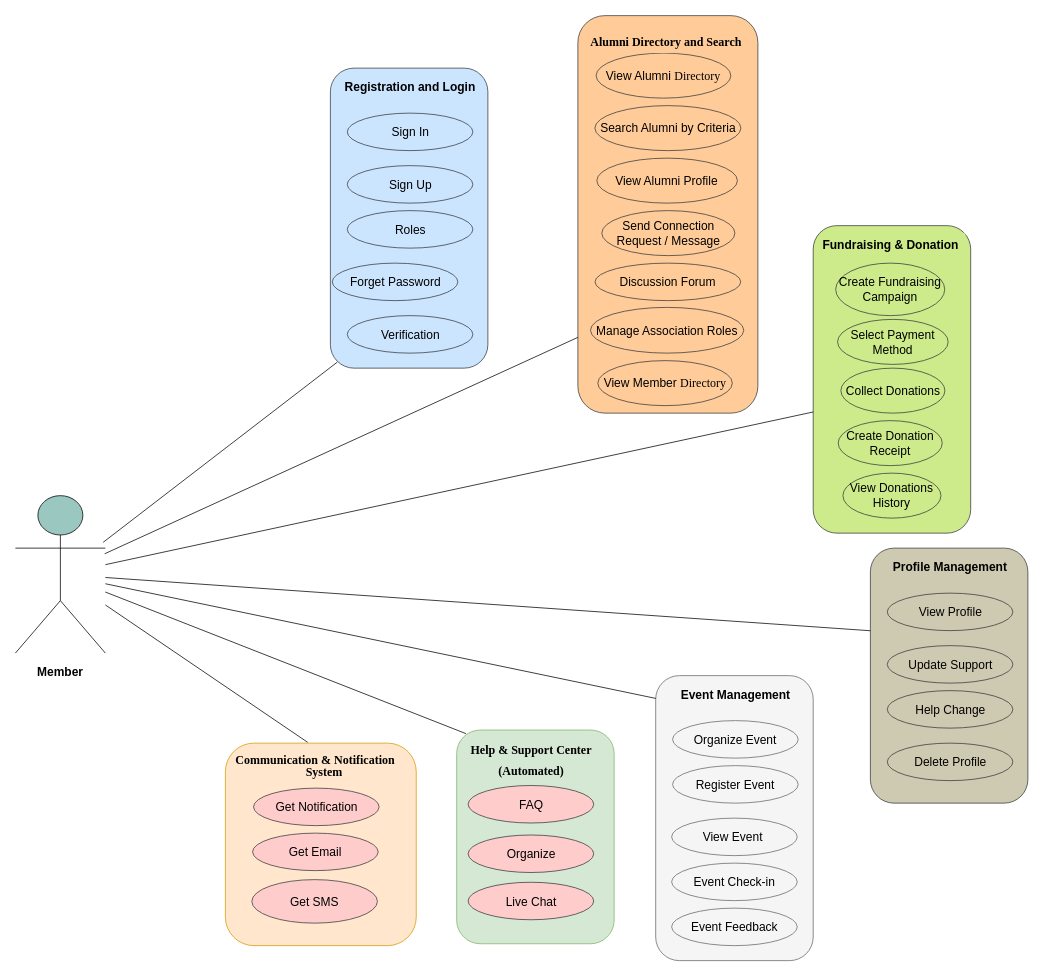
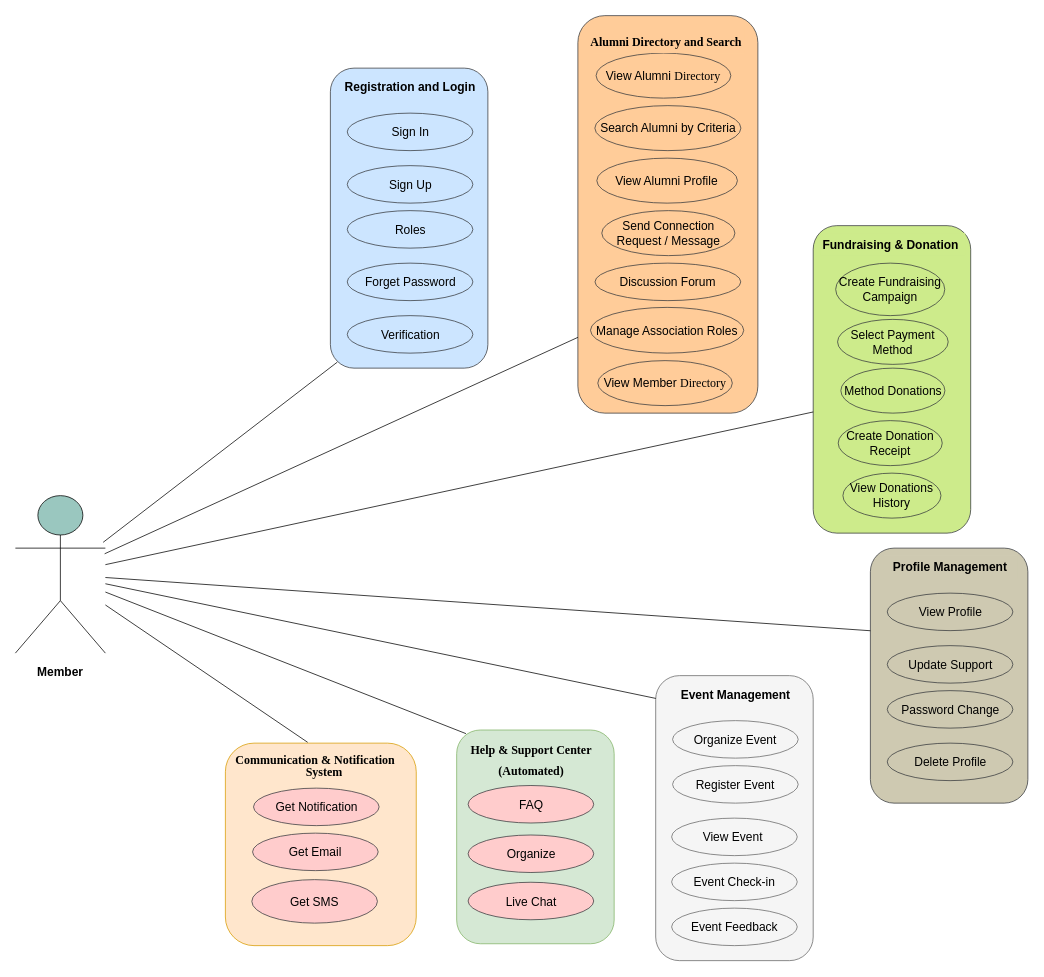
  <mxCell id="0" />
  <mxCell id="1" parent="0" />
  <mxCell id="2" value="" style="rounded=1;whiteSpace=wrap;html=1;labelBackgroundColor=none;fillColor=#cce5ff;strokeColor=#36393d;" vertex="1" parent="1"><mxGeometry x="440" y="90" width="210" height="400" as="geometry" /></mxCell>
  <mxCell id="3" value="&lt;font style=&quot;font-size: 16px;&quot;&gt;Sign In&lt;/font&gt;" style="ellipse;whiteSpace=wrap;html=1;labelBackgroundColor=none;rounded=1;fillColor=#cce5ff;strokeColor=#36393d;" vertex="1" parent="1"><mxGeometry x="462.5" y="150" width="167.5" height="50" as="geometry" /></mxCell>
  <mxCell id="4" value="&lt;font style=&quot;font-size: 16px;&quot;&gt;Sign Up&lt;/font&gt;" style="ellipse;whiteSpace=wrap;html=1;labelBackgroundColor=none;rounded=1;fillColor=#cce5ff;strokeColor=#36393d;" vertex="1" parent="1"><mxGeometry x="462.5" y="220" width="167.5" height="50" as="geometry" /></mxCell>
  <mxCell id="5" value="&lt;font style=&quot;font-size: 16px;&quot;&gt;Roles&lt;/font&gt;" style="ellipse;whiteSpace=wrap;html=1;labelBackgroundColor=none;rounded=1;fillColor=#cce5ff;strokeColor=#36393d;" vertex="1" parent="1"><mxGeometry x="462.5" y="280" width="167.5" height="50" as="geometry" /></mxCell>
- <mxCell id="6" value="&lt;font style=&quot;font-size: 16px;&quot;&gt;Forget Password&lt;/font&gt;" style="ellipse;whiteSpace=wrap;html=1;labelBackgroundColor=none;rounded=1;fillColor=#cce5ff;strokeColor=#36393d;" vertex="1" parent="1"><mxGeometry x="442.5" y="350" width="167.5" height="50" as="geometry" /></mxCell>
+ <mxCell id="6" value="&lt;font style=&quot;font-size: 16px;&quot;&gt;Forget Password&lt;/font&gt;" style="ellipse;whiteSpace=wrap;html=1;labelBackgroundColor=none;rounded=1;fillColor=#cce5ff;strokeColor=#36393d;" vertex="1" parent="1"><mxGeometry x="462.5" y="350" width="167.5" height="50" as="geometry" /></mxCell>
  <mxCell id="7" value="&lt;font style=&quot;font-size: 16px;&quot;&gt;Verification&lt;/font&gt;" style="ellipse;whiteSpace=wrap;html=1;labelBackgroundColor=none;rounded=1;fillColor=#cce5ff;strokeColor=#36393d;" vertex="1" parent="1"><mxGeometry x="462.5" y="420" width="167.5" height="50" as="geometry" /></mxCell>
  <mxCell id="8" value="&lt;b&gt;&lt;span style=&quot;font-size:12.0pt;line-height:107%;&lt;br/&gt;font-family:&amp;quot;Times New Roman&amp;quot;,serif;mso-fareast-font-family:&amp;quot;Times New Roman&amp;quot;;&lt;br/&gt;color:#262626;mso-ansi-language:EN-US;mso-fareast-language:EN-US;mso-bidi-language:&lt;br/&gt;AR-SA&quot;&gt;Registration and Login&lt;/span&gt;&lt;/b&gt;" style="text;html=1;align=center;verticalAlign=middle;whiteSpace=wrap;rounded=0;" vertex="1" parent="1"><mxGeometry x="456.88" y="100" width="178.75" height="30" as="geometry" /></mxCell>
  <mxCell id="9" value="" style="rounded=1;whiteSpace=wrap;html=1;labelBackgroundColor=none;fillColor=light-dark(#cec9b1, #1b1911);strokeColor=#36393d;" vertex="1" parent="1"><mxGeometry x="1160" y="730" width="210" height="340" as="geometry" /></mxCell>
  <mxCell id="10" value="&lt;font style=&quot;font-size: 16px;&quot;&gt;View Profile&lt;/font&gt;" style="ellipse;whiteSpace=wrap;html=1;labelBackgroundColor=none;rounded=1;fillColor=light-dark(#cec9b1, #1b1911);strokeColor=#36393d;" vertex="1" parent="1"><mxGeometry x="1182.5" y="790" width="167.5" height="50" as="geometry" /></mxCell>
  <mxCell id="11" value="&lt;font style=&quot;font-size: 16px;&quot;&gt;Update Support&lt;/font&gt;" style="ellipse;whiteSpace=wrap;html=1;labelBackgroundColor=none;rounded=1;fillColor=light-dark(#cec9b1, #1b1911);strokeColor=#36393d;" vertex="1" parent="1"><mxGeometry x="1182.5" y="860" width="167.5" height="50" as="geometry" /></mxCell>
- <mxCell id="12" value="&lt;span style=&quot;font-size: 16px;&quot;&gt;Help Change&lt;/span&gt;" style="ellipse;whiteSpace=wrap;html=1;labelBackgroundColor=none;rounded=1;fillColor=light-dark(#cec9b1, #1b1911);strokeColor=#36393d;" vertex="1" parent="1"><mxGeometry x="1182.5" y="920" width="167.5" height="50" as="geometry" /></mxCell>
+ <mxCell id="12" value="&lt;span style=&quot;font-size: 16px;&quot;&gt;Password Change&lt;/span&gt;" style="ellipse;whiteSpace=wrap;html=1;labelBackgroundColor=none;rounded=1;fillColor=light-dark(#cec9b1, #1b1911);strokeColor=#36393d;" vertex="1" parent="1"><mxGeometry x="1182.5" y="920" width="167.5" height="50" as="geometry" /></mxCell>
  <mxCell id="13" value="&lt;font style=&quot;font-size: 16px;&quot;&gt;Delete Profile&lt;/font&gt;" style="ellipse;whiteSpace=wrap;html=1;labelBackgroundColor=none;rounded=1;fillColor=light-dark(#cec9b1, #1b1911);strokeColor=#36393d;" vertex="1" parent="1"><mxGeometry x="1182.5" width="167.5" height="50" as="geometry" y="990" /></mxCell>
  <mxCell id="14" value="&lt;span style=&quot;font-size: 16px;&quot;&gt;&lt;b&gt;Profile Management&lt;/b&gt;&lt;/span&gt;" style="text;html=1;align=center;verticalAlign=middle;whiteSpace=wrap;rounded=0;fillColor=light-dark(#cec9b1, #1b1911);strokeColor=none;" vertex="1" parent="1"><mxGeometry x="1176.88" y="740" width="178.75" height="30" as="geometry" /></mxCell>
  <mxCell id="15" value="" style="rounded=1;whiteSpace=wrap;html=1;labelBackgroundColor=none;fillColor=#ffcc99;strokeColor=#36393d;" vertex="1" parent="1"><mxGeometry x="770" y="20" width="240" height="530" as="geometry" /></mxCell>
  <mxCell id="16" value="&lt;span style=&quot;font-size: 16px;&quot;&gt;View Alumni&amp;nbsp;&lt;/span&gt;&lt;span style=&quot;text-indent: -24px;&quot;&gt;&lt;span style=&quot;font-size: 12pt; font-family: &amp;quot;Times New Roman&amp;quot;, serif;&quot;&gt;Directory&lt;/span&gt;&lt;/span&gt;" style="ellipse;whiteSpace=wrap;html=1;labelBackgroundColor=none;rounded=1;fillColor=#ffcc99;strokeColor=#36393d;" vertex="1" parent="1"><mxGeometry x="794.29" y="70" width="179.69" height="60" as="geometry" /></mxCell>
  <mxCell id="17" value="&lt;span style=&quot;font-size: 16px;&quot;&gt;Send Connection Request / Message&lt;/span&gt;" style="ellipse;whiteSpace=wrap;html=1;labelBackgroundColor=none;rounded=1;fillColor=#ffcc99;strokeColor=#36393d;" vertex="1" parent="1"><mxGeometry x="801.89" y="280" width="177.5" height="60" as="geometry" /></mxCell>
  <mxCell id="18" value="&lt;span style=&quot;font-size: 16px;&quot;&gt;Search Alumni by Criteria&lt;/span&gt;" style="ellipse;whiteSpace=wrap;html=1;labelBackgroundColor=none;rounded=1;fillColor=#ffcc99;strokeColor=#36393d;" vertex="1" parent="1"><mxGeometry x="792.63" y="140" width="194.74" height="60" as="geometry" /></mxCell>
  <mxCell id="19" value="&lt;font style=&quot;font-size: 16px;&quot;&gt;View Alumni Profile&lt;/font&gt;" style="ellipse;whiteSpace=wrap;html=1;labelBackgroundColor=none;rounded=1;fillColor=#ffcc99;strokeColor=#36393d;" vertex="1" parent="1"><mxGeometry x="795.25" y="210" width="187.49" height="60" as="geometry" /></mxCell>
  <mxCell id="20" value="&lt;p style=&quot;margin-bottom:0in;mso-add-space:auto;&lt;br/&gt;text-align:justify;text-indent:-.25in;line-height:115%;mso-list:l0 level1 lfo1;&lt;br/&gt;background:white&quot; class=&quot;MsoListParagraph&quot;&gt;&lt;span style=&quot;font-size: 12pt; font-family: Symbol; color: rgb(38, 38, 38);&quot;&gt;&lt;span style=&quot;font-variant-numeric: normal; font-variant-east-asian: normal; font-variant-alternates: normal; font-size-adjust: none; font-kerning: auto; font-optical-sizing: auto; font-feature-settings: normal; font-variation-settings: normal; font-variant-position: normal; font-variant-emoji: normal; font-stretch: normal; font-size: 7pt; line-height: normal; font-family: &amp;quot;Times New Roman&amp;quot;;&quot;&gt;&amp;nbsp; &amp;nbsp; &amp;nbsp; &amp;nbsp;&amp;nbsp;&lt;/span&gt;&lt;/span&gt;&lt;b&gt;&lt;span style=&quot;font-size:12.0pt;line-height:&lt;br/&gt;115%;font-family:&amp;quot;Times New Roman&amp;quot;,serif;mso-fareast-font-family:&amp;quot;Times New Roman&amp;quot;;&lt;br/&gt;color:#262626&quot;&gt;Alumni Directory and Search&lt;/span&gt;&lt;/b&gt;&lt;span style=&quot;line-height: 115%; font-family: &amp;quot;Times New Roman&amp;quot;, serif; color: rgb(38, 38, 38);&quot;&gt;&lt;/span&gt;&lt;/p&gt;" style="text;html=1;align=center;verticalAlign=middle;whiteSpace=wrap;rounded=0;strokeColor=none;fillColor=#ffcc99;" vertex="1" parent="1"><mxGeometry x="789.08" y="30" width="203.12" height="40" as="geometry" /></mxCell>
  <mxCell id="21" value="&lt;font style=&quot;font-size: 16px;&quot;&gt;Discussion Forum&lt;/font&gt;" style="ellipse;whiteSpace=wrap;html=1;labelBackgroundColor=none;rounded=1;fillColor=none;strokeColor=#36393d;" vertex="1" parent="1"><mxGeometry x="792.82" y="350" width="194.37" height="50" as="geometry" /></mxCell>
  <mxCell id="22" value="&lt;font style=&quot;font-size: 16px;&quot;&gt;Manage Association Roles&lt;/font&gt;" style="ellipse;whiteSpace=wrap;html=1;labelBackgroundColor=none;rounded=1;fillColor=none;strokeColor=#36393d;" vertex="1" parent="1"><mxGeometry x="786.81" y="409" width="204.37" height="61" as="geometry" /></mxCell>
  <mxCell id="23" value="&lt;span style=&quot;font-size: 16px;&quot;&gt;View Member&amp;nbsp;&lt;/span&gt;&lt;span style=&quot;text-indent: -24px;&quot;&gt;&lt;span style=&quot;font-size: 12pt; font-family: &amp;quot;Times New Roman&amp;quot;, serif;&quot;&gt;Directory&lt;/span&gt;&lt;/span&gt;" style="ellipse;whiteSpace=wrap;html=1;labelBackgroundColor=none;rounded=1;fillColor=none;strokeColor=#36393d;" vertex="1" parent="1"><mxGeometry x="796.57" y="480" width="179.38" height="60" as="geometry" /></mxCell>
  <mxCell id="24" value="" style="rounded=1;whiteSpace=wrap;html=1;labelBackgroundColor=none;fillColor=#f5f5f5;strokeColor=#666666;gradientColor=none;" vertex="1" parent="1"><mxGeometry x="873.75" y="900" width="210" height="380" as="geometry" /></mxCell>
  <mxCell id="25" value="&lt;font style=&quot;font-size: 16px;&quot;&gt;Organize Event&lt;/font&gt;" style="ellipse;whiteSpace=wrap;html=1;labelBackgroundColor=none;rounded=1;fillColor=#f5f5f5;strokeColor=#666666;gradientColor=none;" vertex="1" parent="1"><mxGeometry x="896.25" y="960" width="167.5" height="50" as="geometry" /></mxCell>
  <mxCell id="26" value="&lt;font style=&quot;font-size: 16px;&quot;&gt;View Event&amp;nbsp;&lt;/font&gt;" style="ellipse;whiteSpace=wrap;html=1;labelBackgroundColor=none;rounded=1;fillColor=#f5f5f5;strokeColor=#666666;gradientColor=none;" vertex="1" parent="1"><mxGeometry x="895" y="1090" width="167.5" height="50" as="geometry" /></mxCell>
  <mxCell id="27" value="&lt;font style=&quot;font-size: 16px;&quot;&gt;Event Feedback&lt;/font&gt;" style="ellipse;whiteSpace=wrap;html=1;labelBackgroundColor=none;rounded=1;fillColor=#f5f5f5;strokeColor=#666666;gradientColor=none;" vertex="1" parent="1"><mxGeometry x="895" y="1210" width="167.5" height="50" as="geometry" /></mxCell>
  <mxCell id="28" value="&lt;font style=&quot;font-size: 16px;&quot;&gt;Event Check-in&lt;/font&gt;" style="ellipse;whiteSpace=wrap;html=1;labelBackgroundColor=none;rounded=1;fillColor=#f5f5f5;strokeColor=#666666;gradientColor=none;" vertex="1" parent="1"><mxGeometry x="895" y="1150" width="167.5" height="50" as="geometry" /></mxCell>
  <mxCell id="29" value="&lt;font style=&quot;font-size: 16px;&quot;&gt;Register Event&lt;/font&gt;" style="ellipse;whiteSpace=wrap;html=1;labelBackgroundColor=none;rounded=1;fillColor=#f5f5f5;strokeColor=#666666;gradientColor=none;" vertex="1" parent="1"><mxGeometry x="896.26" y="1020" width="167.5" height="50" as="geometry" /></mxCell>
  <mxCell id="30" value="&lt;b&gt;&lt;span style=&quot;font-size:12.0pt;line-height:107%;&lt;br/&gt;font-family:&amp;quot;Times New Roman&amp;quot;,serif;mso-fareast-font-family:&amp;quot;Times New Roman&amp;quot;;&lt;br/&gt;color:#262626;mso-ansi-language:EN-US;mso-fareast-language:EN-US;mso-bidi-language:&lt;br/&gt;AR-SA&quot;&gt;Event Management&lt;/span&gt;&lt;/b&gt;" style="text;html=1;align=center;verticalAlign=middle;whiteSpace=wrap;rounded=0;strokeColor=none;fillColor=#f5f5f5;gradientColor=none;" vertex="1" parent="1"><mxGeometry x="890.63" y="910" width="178.75" height="30" as="geometry" /></mxCell>
  <mxCell id="31" value="" style="rounded=1;whiteSpace=wrap;html=1;labelBackgroundColor=none;fillColor=#cdeb8b;strokeColor=#36393d;" vertex="1" parent="1"><mxGeometry x="1083.75" y="300" width="210" height="410" as="geometry" /></mxCell>
- <mxCell id="32" value="&lt;font style=&quot;font-size: 16px;&quot;&gt;Collect Donations&lt;/font&gt;" style="ellipse;whiteSpace=wrap;html=1;labelBackgroundColor=none;rounded=1;fillColor=#cdeb8b;strokeColor=#36393d;" vertex="1" parent="1"><mxGeometry x="1120.63" y="490" width="138.75" height="60" as="geometry" /></mxCell>
+ <mxCell id="32" value="&lt;font style=&quot;font-size: 16px;&quot;&gt;Method Donations&lt;/font&gt;" style="ellipse;whiteSpace=wrap;html=1;labelBackgroundColor=none;rounded=1;fillColor=#cdeb8b;strokeColor=#36393d;" vertex="1" parent="1"><mxGeometry x="1120.63" y="490" width="138.75" height="60" as="geometry" /></mxCell>
  <mxCell id="33" value="&lt;font style=&quot;font-size: 16px;&quot;&gt;View Donations History&lt;/font&gt;" style="ellipse;whiteSpace=wrap;html=1;labelBackgroundColor=none;rounded=1;fillColor=#cdeb8b;strokeColor=#36393d;" vertex="1" parent="1"><mxGeometry x="1123.39" y="630" width="130.72" height="60" as="geometry" /></mxCell>
  <mxCell id="34" value="&lt;span style=&quot;font-size: 16px;&quot;&gt;Create Fundraising Campaign&lt;/span&gt;" style="ellipse;whiteSpace=wrap;html=1;labelBackgroundColor=none;rounded=1;fillColor=#cdeb8b;strokeColor=#36393d;" vertex="1" parent="1"><mxGeometry x="1113.75" y="350" width="145.43" height="70" as="geometry" /></mxCell>
  <mxCell id="35" value="&lt;font style=&quot;font-size: 16px;&quot;&gt;Create Donation Receipt&lt;/font&gt;" style="ellipse;whiteSpace=wrap;html=1;labelBackgroundColor=none;rounded=1;fillColor=#cdeb8b;strokeColor=#36393d;" vertex="1" parent="1"><mxGeometry x="1117.09" y="560" width="138.75" height="60" as="geometry" /></mxCell>
  <mxCell id="36" value="&lt;span style=&quot;font-size: 16px;&quot;&gt;Select Payment Method&lt;/span&gt;" style="ellipse;whiteSpace=wrap;html=1;labelBackgroundColor=none;rounded=1;fillColor=#cdeb8b;strokeColor=#36393d;" vertex="1" parent="1"><mxGeometry x="1116.26" y="425" width="147.5" height="60" as="geometry" /></mxCell>
  <mxCell id="37" value="&lt;b&gt;&lt;span style=&quot;font-size:12.0pt;line-height:107%;&lt;br/&gt;font-family:&amp;quot;Times New Roman&amp;quot;,serif;mso-fareast-font-family:&amp;quot;Times New Roman&amp;quot;;&lt;br/&gt;color:#262626;mso-ansi-language:EN-US;mso-fareast-language:EN-US;mso-bidi-language:&lt;br/&gt;AR-SA&quot;&gt;Fundraising &amp;amp; Donation&amp;nbsp;&lt;/span&gt;&lt;/b&gt;" style="text;html=1;align=center;verticalAlign=middle;whiteSpace=wrap;rounded=0;fillColor=#cdeb8b;strokeColor=none;" vertex="1" parent="1"><mxGeometry x="1093.44" y="310" width="193.12" height="30" as="geometry" /></mxCell>
  <mxCell id="38" value="" style="shape=umlActor;verticalLabelPosition=bottom;verticalAlign=top;html=1;outlineConnect=0;fillColor=#9AC7BF;" vertex="1" parent="1"><mxGeometry x="20" y="660" width="120" height="210" as="geometry" /></mxCell>
  <mxCell id="39" value="" style="endArrow=none;html=1;rounded=0;entryX=0.044;entryY=0.98;entryDx=0;entryDy=0;entryPerimeter=0;" edge="1" parent="1" target="2"><mxGeometry width="50" height="50" relative="1" as="geometry"><mxPoint x="137" y="722.293" as="sourcePoint" /><mxPoint x="452.96" y="497.4" as="targetPoint" /></mxGeometry></mxCell>
  <mxCell id="40" value="" style="endArrow=none;html=1;rounded=0;entryX=0.005;entryY=0.897;entryDx=0;entryDy=0;entryPerimeter=0;" edge="1" parent="1"><mxGeometry width="50" height="50" relative="1" as="geometry"><mxPoint x="139" y="737.561" as="sourcePoint" /><mxPoint x="770.1" y="448.95" as="targetPoint" /></mxGeometry></mxCell>
  <mxCell id="41" value="" style="endArrow=none;html=1;rounded=0;entryX=0;entryY=0.606;entryDx=0;entryDy=0;entryPerimeter=0;" edge="1" parent="1" source="38" target="31"><mxGeometry width="50" height="50" relative="1" as="geometry"><mxPoint x="450" y="960" as="sourcePoint" /><mxPoint x="500" y="910" as="targetPoint" /></mxGeometry></mxCell>
  <mxCell id="42" value="" style="endArrow=none;html=1;rounded=0;entryX=0;entryY=0.324;entryDx=0;entryDy=0;entryPerimeter=0;" edge="1" parent="1" source="38" target="9"><mxGeometry width="50" height="50" relative="1" as="geometry"><mxPoint x="830" y="1000" as="sourcePoint" /><mxPoint x="880" y="950" as="targetPoint" /></mxGeometry></mxCell>
  <mxCell id="43" value="" style="endArrow=none;html=1;rounded=0;entryX=0.001;entryY=0.08;entryDx=0;entryDy=0;entryPerimeter=0;" edge="1" parent="1" source="38" target="24"><mxGeometry width="50" height="50" relative="1" as="geometry"><mxPoint x="490" y="930" as="sourcePoint" /><mxPoint x="540" y="880" as="targetPoint" /></mxGeometry></mxCell>
  <mxCell id="44" value="&lt;font style=&quot;font-size: 16px;&quot;&gt;&lt;b&gt;Member&lt;/b&gt;&lt;/font&gt;" style="text;html=1;align=center;verticalAlign=middle;whiteSpace=wrap;rounded=0;fillColor=none;" vertex="1" parent="1"><mxGeometry x="50" y="880" width="60" height="30" as="geometry" /></mxCell>
  <mxCell id="45" value="" style="rounded=1;whiteSpace=wrap;html=1;labelBackgroundColor=none;fillColor=#d5e8d4;strokeColor=#82b366;" vertex="1" parent="1"><mxGeometry x="608.39" y="972.5" width="210" height="285" as="geometry" /></mxCell>
  <mxCell id="46" value="&lt;p style=&quot;margin-bottom:0in;mso-add-space:auto;&lt;br/&gt;text-align:justify;text-indent:-.25in;line-height:115%;mso-list:l0 level1 lfo1;&lt;br/&gt;background:white&quot; class=&quot;MsoListParagraph&quot;&gt;&lt;font face=&quot;Times New Roman, serif&quot;&gt;&lt;span style=&quot;font-size: 16px;&quot;&gt;&lt;b&gt;Help &amp;amp; Support Center&lt;/b&gt;&lt;/span&gt;&lt;/font&gt;&lt;/p&gt;&lt;p style=&quot;margin-bottom:0in;mso-add-space:auto;&lt;br/&gt;text-align:justify;text-indent:-.25in;line-height:115%;mso-list:l0 level1 lfo1;&lt;br/&gt;background:white&quot; class=&quot;MsoListParagraph&quot;&gt;&lt;font face=&quot;Times New Roman, serif&quot;&gt;&lt;span style=&quot;font-size: 16px;&quot;&gt;&lt;b&gt;(Automated)&lt;/b&gt;&lt;/span&gt;&lt;/font&gt;&lt;/p&gt;" style="text;html=1;align=center;verticalAlign=middle;whiteSpace=wrap;rounded=0;fillColor=none;strokeColor=none;" vertex="1" parent="1"><mxGeometry x="568.39" y="992.5" width="304.36" height="30" as="geometry" /></mxCell>
  <mxCell id="47" value="&lt;span style=&quot;font-size: 16px;&quot;&gt;FAQ&lt;/span&gt;" style="ellipse;whiteSpace=wrap;html=1;labelBackgroundColor=none;rounded=1;fillColor=#ffcccc;strokeColor=#36393d;" vertex="1" parent="1"><mxGeometry x="623.64" y="1046.5" width="167.5" height="50" as="geometry" /></mxCell>
  <mxCell id="48" value="&lt;span style=&quot;font-size: 16px;&quot;&gt;Organize&lt;/span&gt;" style="ellipse;whiteSpace=wrap;html=1;labelBackgroundColor=none;rounded=1;fillColor=#ffcccc;strokeColor=#36393d;" vertex="1" parent="1"><mxGeometry x="623.64" y="1112.5" width="167.5" height="50" as="geometry" /></mxCell>
  <mxCell id="49" value="&lt;span style=&quot;font-size: 16px;&quot;&gt;Live Chat&lt;/span&gt;" style="ellipse;whiteSpace=wrap;html=1;labelBackgroundColor=none;rounded=1;fillColor=#ffcccc;strokeColor=#36393d;" vertex="1" parent="1"><mxGeometry x="623.64" y="1175.5" width="167.5" height="50" as="geometry" /></mxCell>
  <mxCell id="50" value="" style="rounded=1;whiteSpace=wrap;html=1;labelBackgroundColor=none;fillColor=#ffe6cc;strokeColor=#d79b00;" vertex="1" parent="1"><mxGeometry x="300" width="254.5" height="270" as="geometry" y="990" /></mxCell>
  <mxCell id="51" value="&lt;p style=&quot;margin-bottom:0in;mso-add-space:auto;&lt;br/&gt;text-align:justify;text-indent:-.25in;line-height:115%;mso-list:l0 level1 lfo1;&lt;br/&gt;background:white&quot; class=&quot;MsoListParagraph&quot;&gt;&lt;font face=&quot;Times New Roman, serif&quot;&gt;&lt;span style=&quot;font-size: 16px;&quot;&gt;&lt;b&gt;Communication &amp;amp; Notification System&lt;/b&gt;&lt;/span&gt;&lt;/font&gt;&lt;/p&gt;" style="text;html=1;align=center;verticalAlign=middle;whiteSpace=wrap;rounded=0;fillColor=none;strokeColor=none;" vertex="1" parent="1"><mxGeometry x="326.5" y="1000" width="210" height="30" as="geometry" /></mxCell>
  <mxCell id="52" value="&lt;span style=&quot;font-size: 16px;&quot;&gt;Get Notification&lt;/span&gt;" style="ellipse;whiteSpace=wrap;html=1;labelBackgroundColor=none;rounded=1;fillColor=#ffcccc;strokeColor=#36393d;" vertex="1" parent="1"><mxGeometry x="337.5" y="1050" width="167.5" height="50" as="geometry" /></mxCell>
  <mxCell id="53" value="&lt;span style=&quot;font-size: 16px;&quot;&gt;Get Email&lt;/span&gt;" style="ellipse;whiteSpace=wrap;html=1;labelBackgroundColor=none;rounded=1;fillColor=#ffcccc;strokeColor=#36393d;" vertex="1" parent="1"><mxGeometry x="336.25" y="1110" width="167.5" height="50" as="geometry" /></mxCell>
  <mxCell id="54" value="&lt;span style=&quot;font-size: 16px;&quot;&gt;Get SMS&lt;/span&gt;" style="ellipse;whiteSpace=wrap;html=1;labelBackgroundColor=none;rounded=1;fillColor=#ffcccc;strokeColor=#36393d;" vertex="1" parent="1"><mxGeometry x="335.25" y="1172" width="167.5" height="58" as="geometry" /></mxCell>
  <mxCell id="55" value="" style="endArrow=none;html=1;rounded=0;entryX=0.059;entryY=0.017;entryDx=0;entryDy=0;entryPerimeter=0;" edge="1" parent="1" source="38" target="45"><mxGeometry width="50" height="50" relative="1" as="geometry"><mxPoint x="270" y="890" as="sourcePoint" /><mxPoint x="430" y="1130" as="targetPoint" /></mxGeometry></mxCell>
  <mxCell id="56" value="" style="endArrow=none;html=1;rounded=0;entryX=0.431;entryY=-0.004;entryDx=0;entryDy=0;entryPerimeter=0;" edge="1" parent="1" source="38" target="50"><mxGeometry width="50" height="50" relative="1" as="geometry"><mxPoint x="170" y="810" as="sourcePoint" /><mxPoint x="200" y="1060" as="targetPoint" /></mxGeometry></mxCell>
